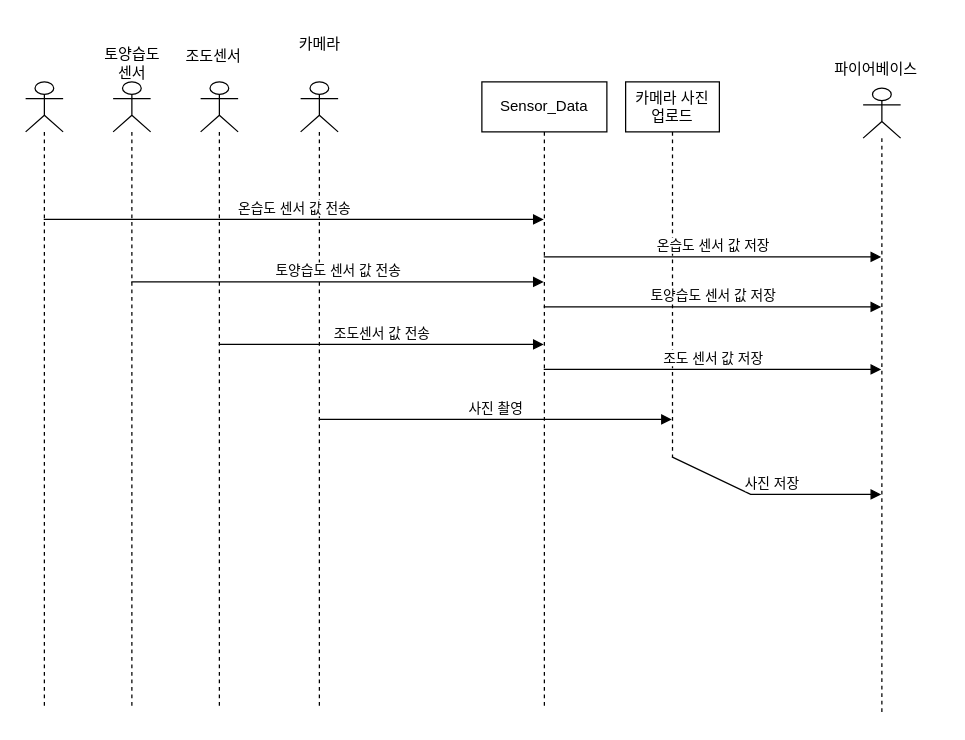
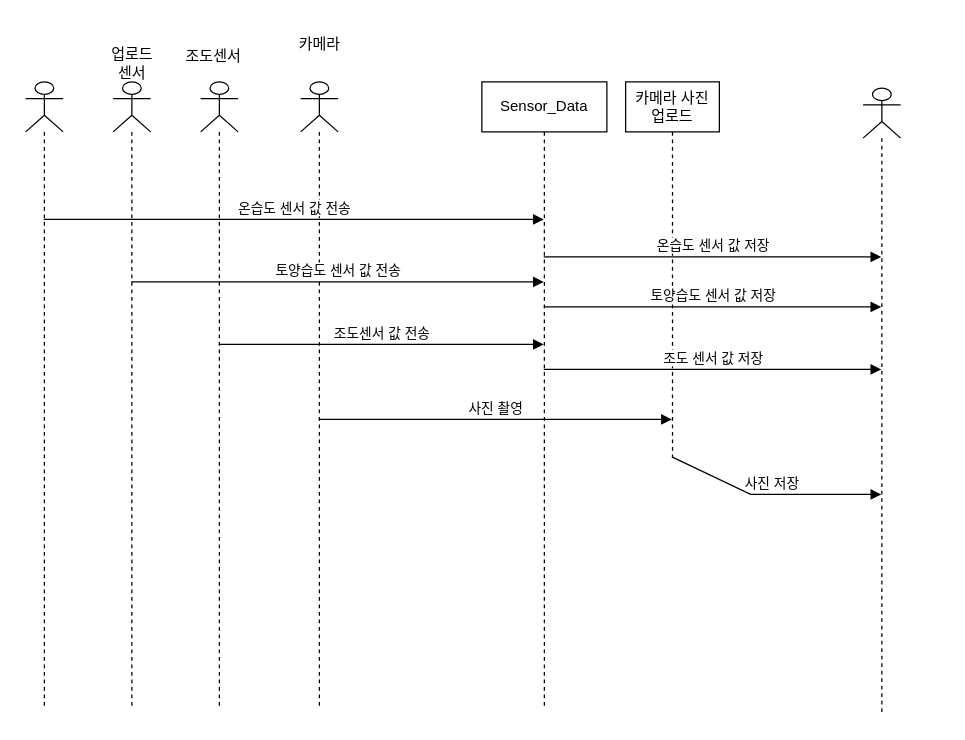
  <mxCell id="0" />
  <mxCell id="1" parent="0" />
  <mxCell id="2" value="" style="shape=umlLifeline;participant=umlActor;perimeter=lifelinePerimeter;whiteSpace=wrap;html=1;container=1;collapsible=0;recursiveResize=0;verticalAlign=top;spacingTop=36;outlineConnect=0;" vertex="1" parent="1"><mxGeometry x="20" y="65" width="30" height="500" as="geometry" /></mxCell>
  <mxCell id="3" value="" style="shape=umlLifeline;participant=umlActor;perimeter=lifelinePerimeter;whiteSpace=wrap;html=1;container=1;collapsible=0;recursiveResize=0;verticalAlign=top;spacingTop=36;outlineConnect=0;" vertex="1" parent="1"><mxGeometry x="90" y="65" width="30" height="500" as="geometry" /></mxCell>
  <mxCell id="4" value="" style="shape=umlLifeline;participant=umlActor;perimeter=lifelinePerimeter;whiteSpace=wrap;html=1;container=1;collapsible=0;recursiveResize=0;verticalAlign=top;spacingTop=36;outlineConnect=0;" vertex="1" parent="1"><mxGeometry x="160" y="65" width="30" height="500" as="geometry" /></mxCell>
  <mxCell id="5" value="" style="shape=umlLifeline;participant=umlActor;perimeter=lifelinePerimeter;whiteSpace=wrap;html=1;container=1;collapsible=0;recursiveResize=0;verticalAlign=top;spacingTop=36;outlineConnect=0;" vertex="1" parent="1"><mxGeometry x="240" y="65" width="30" height="500" as="geometry" /></mxCell>
  <mxCell id="6" value="카메라" style="text;html=1;align=center;verticalAlign=middle;resizable=0;points=[];autosize=1;strokeColor=none;fillColor=none;" vertex="1" parent="1"><mxGeometry x="225" y="20" width="60" height="30" as="geometry" /></mxCell>
  <mxCell id="7" value="조도센서" style="text;html=1;align=center;verticalAlign=middle;resizable=0;points=[];autosize=1;strokeColor=none;fillColor=none;" vertex="1" parent="1"><mxGeometry x="135" y="30" width="70" height="30" as="geometry" /></mxCell>
- <mxCell id="8" value="토양습도&lt;br&gt;센서" style="text;html=1;align=center;verticalAlign=middle;resizable=0;points=[];autosize=1;strokeColor=none;fillColor=none;" vertex="1" parent="1"><mxGeometry x="70" y="30" width="70" height="40" as="geometry" /></mxCell>
+ <mxCell id="8" value="업로드&lt;br&gt;센서" style="text;html=1;align=center;verticalAlign=middle;resizable=0;points=[];autosize=1;strokeColor=none;fillColor=none;" vertex="1" parent="1"><mxGeometry x="70" y="30" width="70" height="40" as="geometry" /></mxCell>
  <mxCell id="9" value="Sensor_Data" style="shape=umlLifeline;perimeter=lifelinePerimeter;whiteSpace=wrap;html=1;container=1;collapsible=0;recursiveResize=0;outlineConnect=0;" vertex="1" parent="1"><mxGeometry x="385" y="65" width="100" height="500" as="geometry" /></mxCell>
  <mxCell id="10" value="" style="shape=umlLifeline;participant=umlActor;perimeter=lifelinePerimeter;whiteSpace=wrap;html=1;container=1;collapsible=0;recursiveResize=0;verticalAlign=top;spacingTop=36;outlineConnect=0;" vertex="1" parent="1"><mxGeometry x="690" y="70" width="30" height="500" as="geometry" /></mxCell>
- <mxCell id="11" value="파이어베이스" style="text;html=1;align=center;verticalAlign=middle;resizable=0;points=[];autosize=1;strokeColor=none;fillColor=none;" vertex="1" parent="1"><mxGeometry x="650" y="40" width="100" height="30" as="geometry" /></mxCell>
  <mxCell id="12" value="온습도 센서 값 전송" style="html=1;verticalAlign=bottom;endArrow=block;rounded=0;" edge="1" parent="1" source="2" target="9"><mxGeometry width="80" relative="1" as="geometry"><mxPoint x="390" y="305" as="sourcePoint" /><mxPoint x="470" y="305" as="targetPoint" /><Array as="points"><mxPoint x="210" y="175" /></Array></mxGeometry></mxCell>
  <mxCell id="13" value="토양습도 센서 값 전송" style="html=1;verticalAlign=bottom;endArrow=block;rounded=0;" edge="1" parent="1" source="3" target="9"><mxGeometry width="80" relative="1" as="geometry"><mxPoint x="44.5" y="185" as="sourcePoint" /><mxPoint x="389.5" y="185" as="targetPoint" /><Array as="points"><mxPoint x="220" y="225" /></Array></mxGeometry></mxCell>
  <mxCell id="14" value="조도센서 값 전송" style="html=1;verticalAlign=bottom;endArrow=block;rounded=0;" edge="1" parent="1" source="4" target="9"><mxGeometry width="80" relative="1" as="geometry"><mxPoint x="114.5" y="195" as="sourcePoint" /><mxPoint x="389.5" y="195" as="targetPoint" /><Array as="points"><mxPoint x="230" y="275" /></Array></mxGeometry></mxCell>
  <mxCell id="15" value="카메라 사진 &lt;br&gt;업로드" style="shape=umlLifeline;perimeter=lifelinePerimeter;whiteSpace=wrap;html=1;container=1;collapsible=0;recursiveResize=0;outlineConnect=0;" vertex="1" parent="1"><mxGeometry x="500" y="65" width="75" height="300" as="geometry" /></mxCell>
  <mxCell id="16" value="사진 촬영" style="html=1;verticalAlign=bottom;endArrow=block;rounded=0;" edge="1" parent="1" source="5" target="15"><mxGeometry width="80" relative="1" as="geometry"><mxPoint x="184.5" y="275" as="sourcePoint" /><mxPoint x="389.5" y="275" as="targetPoint" /><Array as="points"><mxPoint x="400" y="335" /></Array></mxGeometry></mxCell>
  <mxCell id="17" value="사진 저장" style="html=1;verticalAlign=bottom;endArrow=block;rounded=0;" edge="1" parent="1" source="15" target="10"><mxGeometry width="80" relative="1" as="geometry"><mxPoint x="264.5" y="315" as="sourcePoint" /><mxPoint x="559.5" y="315" as="targetPoint" /><Array as="points"><mxPoint x="600" y="395" /></Array></mxGeometry></mxCell>
  <mxCell id="18" value="온습도 센서 값 저장" style="html=1;verticalAlign=bottom;endArrow=block;rounded=0;" edge="1" parent="1" source="9" target="10"><mxGeometry width="80" relative="1" as="geometry"><mxPoint x="264.5" y="315" as="sourcePoint" /><mxPoint x="559.5" y="315" as="targetPoint" /><Array as="points"><mxPoint x="540" y="205" /></Array></mxGeometry></mxCell>
  <mxCell id="19" value="토양습도 센서 값 저장" style="html=1;verticalAlign=bottom;endArrow=block;rounded=0;" edge="1" parent="1" source="9" target="10"><mxGeometry width="80" relative="1" as="geometry"><mxPoint x="389.5" y="215" as="sourcePoint" /><mxPoint x="714.5" y="215" as="targetPoint" /><Array as="points"><mxPoint x="560" y="245" /></Array></mxGeometry></mxCell>
  <mxCell id="20" value="조도 센서 값 저장" style="html=1;verticalAlign=bottom;endArrow=block;rounded=0;" edge="1" parent="1" source="9" target="10"><mxGeometry width="80" relative="1" as="geometry"><mxPoint x="399.5" y="225" as="sourcePoint" /><mxPoint x="724.5" y="225" as="targetPoint" /><Array as="points"><mxPoint x="570" y="295" /></Array></mxGeometry></mxCell>
